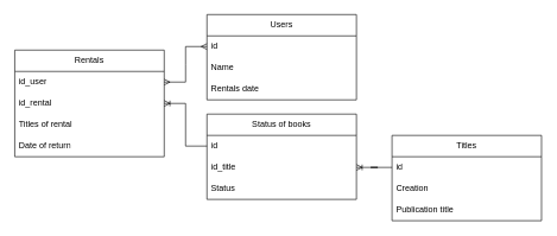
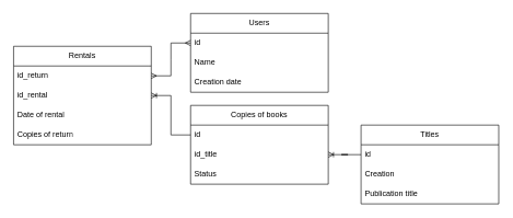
  <mxCell id="0" />
  <mxCell id="1" parent="0" />
  <mxCell id="2" value="Users" style="swimlane;fontStyle=0;childLayout=stackLayout;horizontal=1;startSize=30;horizontalStack=0;resizeParent=1;resizeParentMax=0;resizeLast=0;collapsible=1;marginBottom=0;whiteSpace=wrap;html=1;rounded=0;" parent="1" vertex="1"><mxGeometry x="290" y="20" width="210" height="120" as="geometry" /></mxCell>
  <mxCell id="3" value="id" style="text;strokeColor=none;fillColor=none;align=left;verticalAlign=middle;spacingLeft=4;spacingRight=4;overflow=hidden;points=[[0,0.5],[1,0.5]];portConstraint=eastwest;rotatable=0;whiteSpace=wrap;html=1;rounded=0;" parent="2" vertex="1"><mxGeometry y="30" width="210" height="30" as="geometry" /></mxCell>
  <mxCell id="4" value="Name" style="text;strokeColor=none;fillColor=none;align=left;verticalAlign=middle;spacingLeft=4;spacingRight=4;overflow=hidden;points=[[0,0.5],[1,0.5]];portConstraint=eastwest;rotatable=0;whiteSpace=wrap;html=1;rounded=0;" parent="2" vertex="1"><mxGeometry y="60" width="210" height="30" as="geometry" /></mxCell>
- <mxCell id="5" value="Rentals date" style="text;strokeColor=none;fillColor=none;align=left;verticalAlign=middle;spacingLeft=4;spacingRight=4;overflow=hidden;points=[[0,0.5],[1,0.5]];portConstraint=eastwest;rotatable=0;whiteSpace=wrap;html=1;rounded=0;" parent="2" vertex="1"><mxGeometry y="90" width="210" height="30" as="geometry" /></mxCell>
+ <mxCell id="5" value="Creation date" style="text;strokeColor=none;fillColor=none;align=left;verticalAlign=middle;spacingLeft=4;spacingRight=4;overflow=hidden;points=[[0,0.5],[1,0.5]];portConstraint=eastwest;rotatable=0;whiteSpace=wrap;html=1;rounded=0;" parent="2" vertex="1"><mxGeometry y="90" width="210" height="30" as="geometry" /></mxCell>
  <mxCell id="6" value="Titles" style="swimlane;fontStyle=0;childLayout=stackLayout;horizontal=1;startSize=30;horizontalStack=0;resizeParent=1;resizeParentMax=0;resizeLast=0;collapsible=1;marginBottom=0;whiteSpace=wrap;html=1;rounded=0;" parent="1" vertex="1"><mxGeometry x="550" y="190" width="210" height="120" as="geometry" /></mxCell>
  <mxCell id="7" value="id" style="text;strokeColor=none;fillColor=none;align=left;verticalAlign=middle;spacingLeft=4;spacingRight=4;overflow=hidden;points=[[0,0.5],[1,0.5]];portConstraint=eastwest;rotatable=0;whiteSpace=wrap;html=1;rounded=0;" parent="6" vertex="1"><mxGeometry y="30" width="210" height="30" as="geometry" /></mxCell>
  <mxCell id="8" value="Creation" style="text;strokeColor=none;fillColor=none;align=left;verticalAlign=middle;spacingLeft=4;spacingRight=4;overflow=hidden;points=[[0,0.5],[1,0.5]];portConstraint=eastwest;rotatable=0;whiteSpace=wrap;html=1;rounded=0;" parent="6" vertex="1"><mxGeometry y="60" width="210" height="30" as="geometry" /></mxCell>
  <mxCell id="9" value="Publication title" style="text;strokeColor=none;fillColor=none;align=left;verticalAlign=middle;spacingLeft=4;spacingRight=4;overflow=hidden;points=[[0,0.5],[1,0.5]];portConstraint=eastwest;rotatable=0;whiteSpace=wrap;html=1;rounded=0;" parent="6" vertex="1"><mxGeometry y="90" width="210" height="30" as="geometry" /></mxCell>
- <mxCell id="10" value="Status of books" style="swimlane;fontStyle=0;childLayout=stackLayout;horizontal=1;startSize=30;horizontalStack=0;resizeParent=1;resizeParentMax=0;resizeLast=0;collapsible=1;marginBottom=0;whiteSpace=wrap;html=1;rounded=0;" parent="1" vertex="1"><mxGeometry x="290" y="160" width="210" height="120" as="geometry" /></mxCell>
+ <mxCell id="10" value="Copies of books" style="swimlane;fontStyle=0;childLayout=stackLayout;horizontal=1;startSize=30;horizontalStack=0;resizeParent=1;resizeParentMax=0;resizeLast=0;collapsible=1;marginBottom=0;whiteSpace=wrap;html=1;rounded=0;" parent="1" vertex="1"><mxGeometry x="290" y="160" width="210" height="120" as="geometry" /></mxCell>
  <mxCell id="11" value="id" style="text;strokeColor=none;fillColor=none;align=left;verticalAlign=middle;spacingLeft=4;spacingRight=4;overflow=hidden;points=[[0,0.5],[1,0.5]];portConstraint=eastwest;rotatable=0;whiteSpace=wrap;html=1;rounded=0;" parent="10" vertex="1"><mxGeometry y="30" width="210" height="30" as="geometry" /></mxCell>
  <mxCell id="12" value="id_title" style="text;strokeColor=none;fillColor=none;align=left;verticalAlign=middle;spacingLeft=4;spacingRight=4;overflow=hidden;points=[[0,0.5],[1,0.5]];portConstraint=eastwest;rotatable=0;whiteSpace=wrap;html=1;rounded=0;" parent="10" vertex="1"><mxGeometry y="60" width="210" height="30" as="geometry" /></mxCell>
  <mxCell id="13" value="Status" style="text;strokeColor=none;fillColor=none;align=left;verticalAlign=middle;spacingLeft=4;spacingRight=4;overflow=hidden;points=[[0,0.5],[1,0.5]];portConstraint=eastwest;rotatable=0;whiteSpace=wrap;html=1;rounded=0;" parent="10" vertex="1"><mxGeometry y="90" width="210" height="30" as="geometry" /></mxCell>
  <mxCell id="14" value="Rentals" style="swimlane;fontStyle=0;childLayout=stackLayout;horizontal=1;startSize=30;horizontalStack=0;resizeParent=1;resizeParentMax=0;resizeLast=0;collapsible=1;marginBottom=0;whiteSpace=wrap;html=1;rounded=0;" parent="1" vertex="1"><mxGeometry x="20" y="70" width="210" height="150" as="geometry"><mxRectangle x="70" y="240" width="80" height="30" as="alternateBounds" /></mxGeometry></mxCell>
- <mxCell id="15" value="id_user" style="text;strokeColor=none;fillColor=none;align=left;verticalAlign=middle;spacingLeft=4;spacingRight=4;overflow=hidden;points=[[0,0.5],[1,0.5]];portConstraint=eastwest;rotatable=0;whiteSpace=wrap;html=1;rounded=0;" parent="14" vertex="1"><mxGeometry y="30" width="210" height="30" as="geometry" /></mxCell>
+ <mxCell id="15" value="id_return" style="text;strokeColor=none;fillColor=none;align=left;verticalAlign=middle;spacingLeft=4;spacingRight=4;overflow=hidden;points=[[0,0.5],[1,0.5]];portConstraint=eastwest;rotatable=0;whiteSpace=wrap;html=1;rounded=0;" parent="14" vertex="1"><mxGeometry y="30" width="210" height="30" as="geometry" /></mxCell>
  <mxCell id="16" value="id_rental" style="text;strokeColor=none;fillColor=none;align=left;verticalAlign=middle;spacingLeft=4;spacingRight=4;overflow=hidden;points=[[0,0.5],[1,0.5]];portConstraint=eastwest;rotatable=0;whiteSpace=wrap;html=1;rounded=0;" parent="14" vertex="1"><mxGeometry y="60" width="210" height="30" as="geometry" /></mxCell>
- <mxCell id="17" value="Titles of rental" style="text;strokeColor=none;fillColor=none;align=left;verticalAlign=middle;spacingLeft=4;spacingRight=4;overflow=hidden;points=[[0,0.5],[1,0.5]];portConstraint=eastwest;rotatable=0;whiteSpace=wrap;html=1;rounded=0;" parent="14" vertex="1"><mxGeometry y="90" width="210" height="30" as="geometry" /></mxCell>
- <mxCell id="18" value="Date of return" style="text;strokeColor=none;fillColor=none;align=left;verticalAlign=middle;spacingLeft=4;spacingRight=4;overflow=hidden;points=[[0,0.5],[1,0.5]];portConstraint=eastwest;rotatable=0;whiteSpace=wrap;html=1;rounded=0;" parent="14" vertex="1"><mxGeometry y="120" width="210" height="30" as="geometry" /></mxCell>
+ <mxCell id="17" value="Date of rental" style="text;strokeColor=none;fillColor=none;align=left;verticalAlign=middle;spacingLeft=4;spacingRight=4;overflow=hidden;points=[[0,0.5],[1,0.5]];portConstraint=eastwest;rotatable=0;whiteSpace=wrap;html=1;rounded=0;" parent="14" vertex="1"><mxGeometry y="90" width="210" height="30" as="geometry" /></mxCell>
+ <mxCell id="18" value="Copies of return" style="text;strokeColor=none;fillColor=none;align=left;verticalAlign=middle;spacingLeft=4;spacingRight=4;overflow=hidden;points=[[0,0.5],[1,0.5]];portConstraint=eastwest;rotatable=0;whiteSpace=wrap;html=1;rounded=0;" parent="14" vertex="1"><mxGeometry y="120" width="210" height="30" as="geometry" /></mxCell>
  <mxCell id="19" value="" style="edgeStyle=entityRelationEdgeStyle;fontSize=12;html=1;endArrow=ERmany;startArrow=ERmany;rounded=0;entryX=0;entryY=0.5;entryDx=0;entryDy=0;exitX=1;exitY=0.5;exitDx=0;exitDy=0;" parent="1" source="15" target="3" edge="1"><mxGeometry width="100" height="100" relative="1" as="geometry"><mxPoint x="460" y="440" as="sourcePoint" /><mxPoint x="560" y="340" as="targetPoint" /></mxGeometry></mxCell>
  <mxCell id="20" value="" style="edgeStyle=entityRelationEdgeStyle;fontSize=12;html=1;endArrow=none;startArrow=ERoneToMany;rounded=0;entryX=0;entryY=0.5;entryDx=0;entryDy=0;exitX=1;exitY=0.5;exitDx=0;exitDy=0;startFill=0;endFill=0;" parent="1" source="12" target="7" edge="1"><mxGeometry width="100" height="100" relative="1" as="geometry"><mxPoint x="320" y="490" as="sourcePoint" /><mxPoint x="420" y="390" as="targetPoint" /></mxGeometry></mxCell>
  <mxCell id="21" value="" style="edgeStyle=entityRelationEdgeStyle;fontSize=12;html=1;endArrow=ERoneToMany;rounded=0;exitX=0;exitY=0.5;exitDx=0;exitDy=0;" parent="1" source="11" target="16" edge="1"><mxGeometry width="100" height="100" relative="1" as="geometry"><mxPoint x="160" y="70" as="sourcePoint" /><mxPoint x="260" y="-30" as="targetPoint" /></mxGeometry></mxCell>
